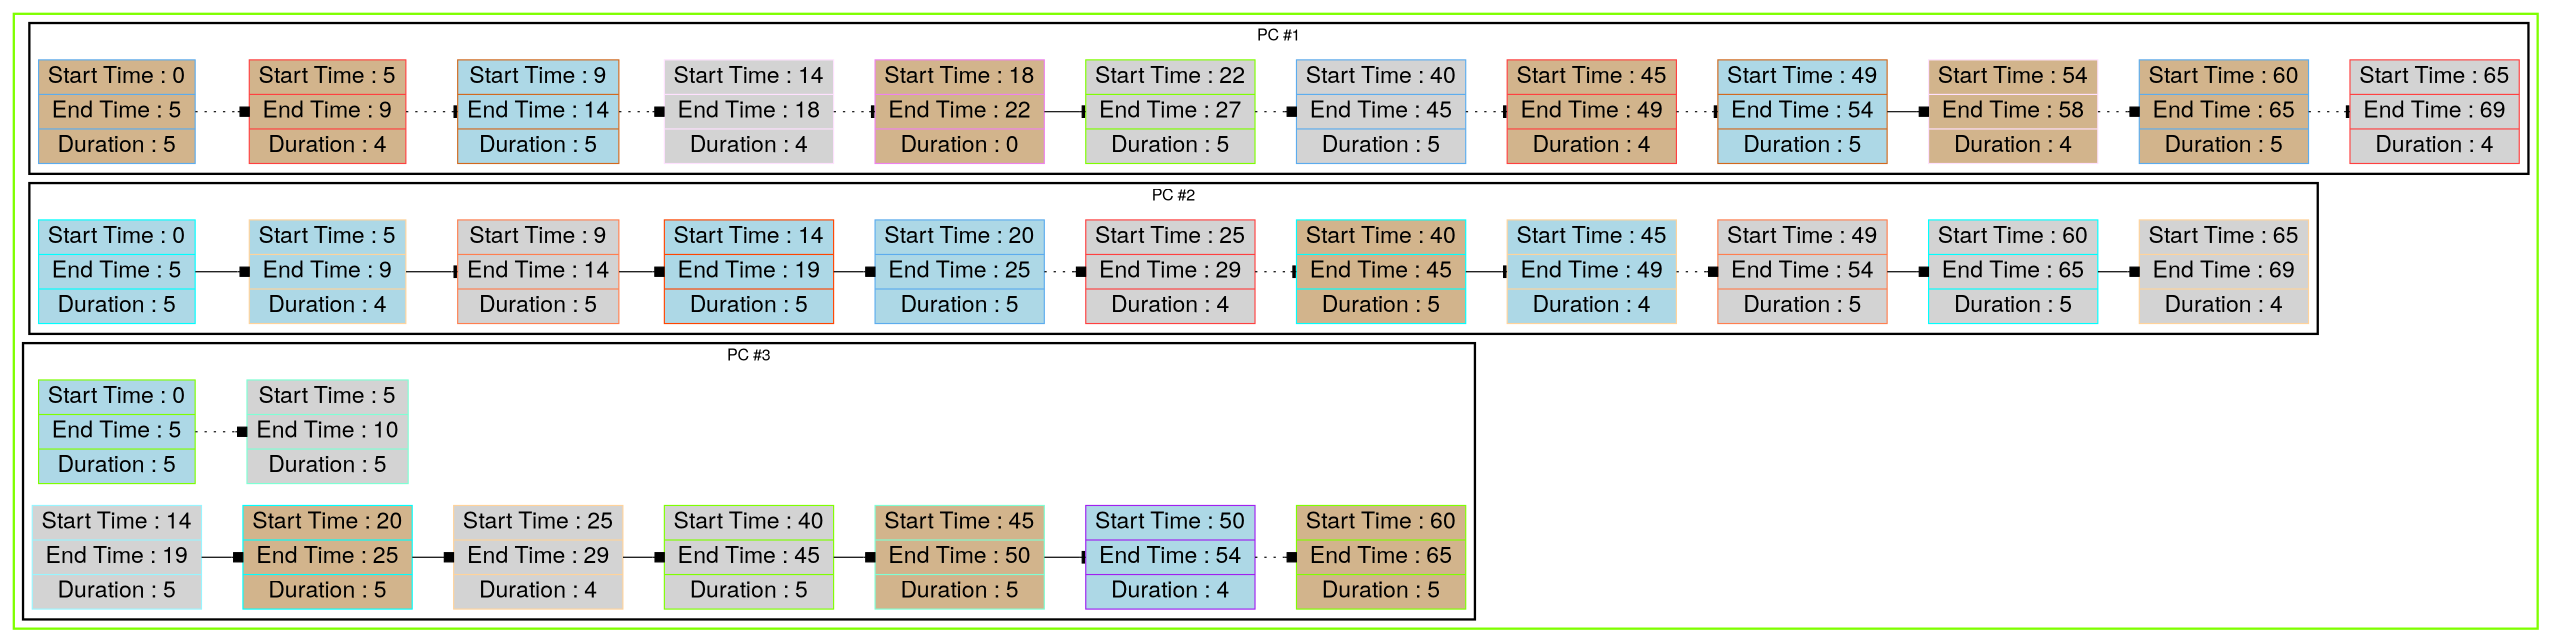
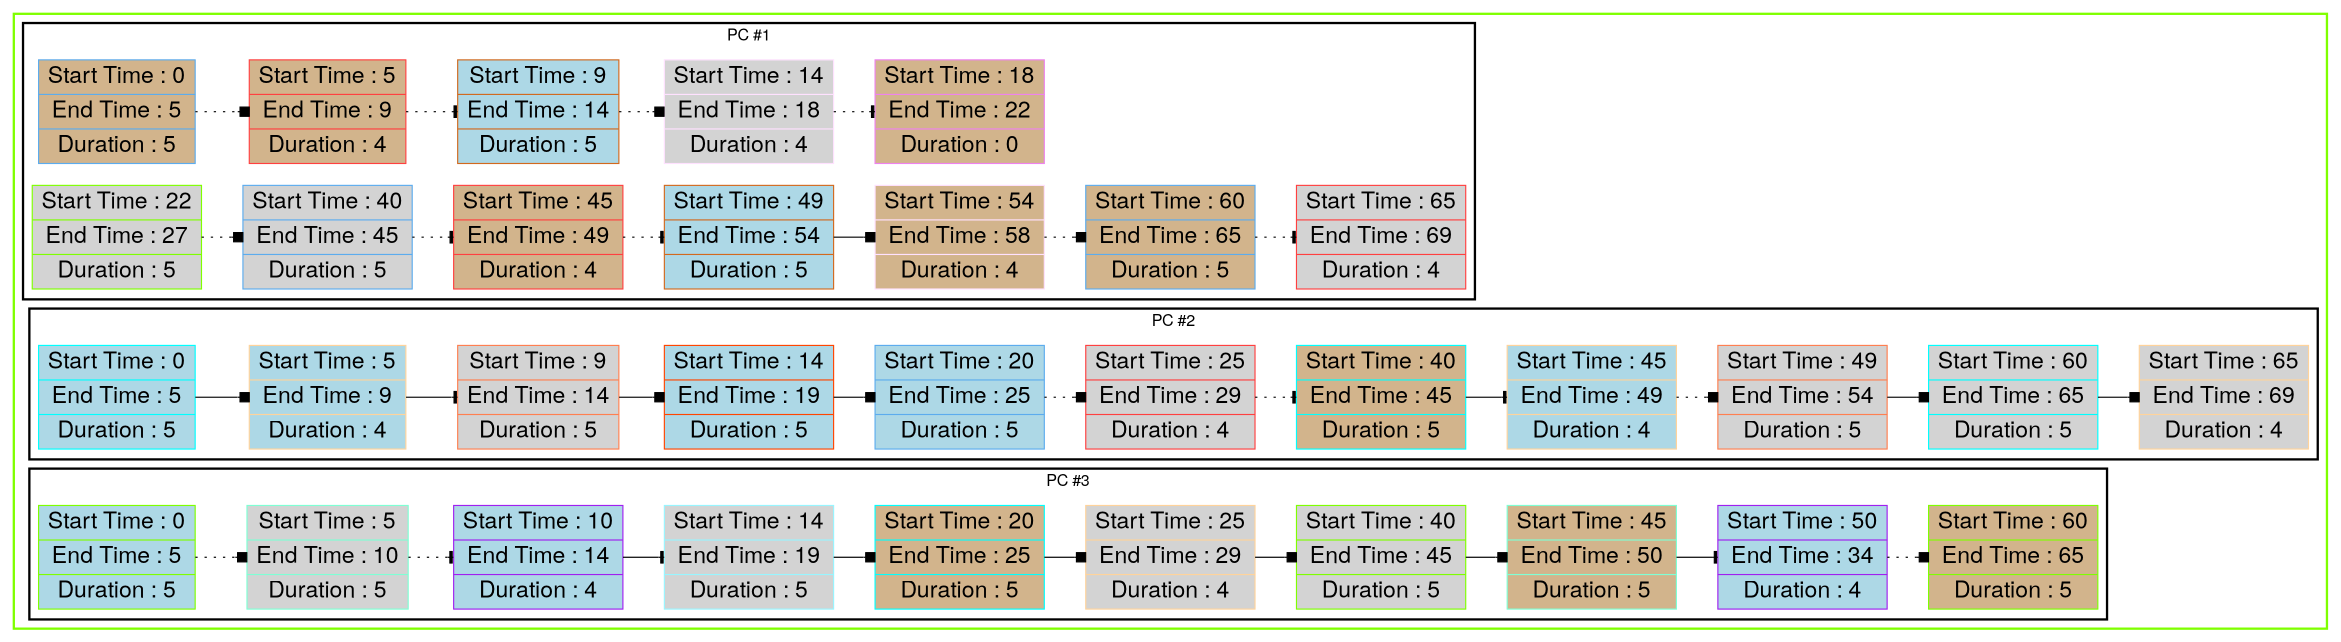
  digraph {
    fontname="Helvetica,Arial,sans-serif"
    rankdir=LR
    node [color=steelblue2 fillcolor=lightgrey fontname="Helvetica,Arial,sans-serif" fontsize=20 shape=record style=filled]
    edge [arrowhead=box fontname="Helvetica,Arial,sans-serif" style=dotted]
    n1 [fillcolor=tan label="Start Time : 0 | End Time : 5 | Duration : 5"]
    n2 [color=brown1 fillcolor=tan label="Start Time : 5 | End Time : 9 | Duration : 4"]
    n3 [color=chocolate fillcolor=lightblue label="Start Time : 9 | End Time : 14 | Duration : 5"]
    n4 [color=thistle1 label="Start Time : 14 | End Time : 18 | Duration : 4"]
    n5 [color=violet fillcolor=tan label="Start Time : 18 | End Time : 22 | Duration : 0"]
    n6 [color=chartreuse label="Start Time : 22 | End Time : 27 | Duration : 5"]
    n7 [label="Start Time : 40 | End Time : 45 | Duration : 5"]
    n8 [color=brown1 fillcolor=tan label="Start Time : 45 | End Time : 49 | Duration : 4"]
    n9 [color=chocolate fillcolor=lightblue label="Start Time : 49 | End Time : 54 | Duration : 5"]
    n10 [color=thistle1 fillcolor=tan label="Start Time : 54 | End Time : 58 | Duration : 4"]
    n11 [fillcolor=tan label="Start Time : 60 | End Time : 65 | Duration : 5"]
    n12 [color=brown1 label="Start Time : 65 | End Time : 69 | Duration : 4"]
    n13 [color=aqua fillcolor=lightblue label="Start Time : 0 | End Time : 5 | Duration : 5"]
    n14 [color=burlywood1 fillcolor=lightblue label="Start Time : 5 | End Time : 9 | Duration : 4"]
    n15 [color=coral label="Start Time : 9 | End Time : 14 | Duration : 5"]
    n16 [color=orangered1 fillcolor=lightblue label="Start Time : 14 | End Time : 19 | Duration : 5"]
    n17 [fillcolor=lightblue label="Start Time : 20 | End Time : 25 | Duration : 5"]
    n18 [color=brown1 label="Start Time : 25 | End Time : 29 | Duration : 4"]
    n19 [color=aqua fillcolor=tan label="Start Time : 40 | End Time : 45 | Duration : 5"]
    n20 [color=burlywood1 fillcolor=lightblue label="Start Time : 45 | End Time : 49 | Duration : 4"]
    n21 [color=coral label="Start Time : 49 | End Time : 54 | Duration : 5"]
    n22 [color=aqua label="Start Time : 60 | End Time : 65 | Duration : 5"]
    n23 [color=burlywood1 label="Start Time : 65 | End Time : 69 | Duration : 4"]
    n24 [color=chartreuse fillcolor=lightblue label="Start Time : 0 | End Time : 5 | Duration : 5"]
    n25 [color=aquamarine label="Start Time : 5 | End Time : 10 | Duration : 5"]
+   n26 [color=x11purple fillcolor=lightblue label="Start Time : 10 | End Time : 14 | Duration : 4"]
    n27 [color=cadetblue1 label="Start Time : 14 | End Time : 19 | Duration : 5"]
    n28 [color=aqua fillcolor=tan label="Start Time : 20 | End Time : 25 | Duration : 5"]
    n29 [color=burlywood1 label="Start Time : 25 | End Time : 29 | Duration : 4"]
    n30 [color=chartreuse label="Start Time : 40 | End Time : 45 | Duration : 5"]
    n31 [color=aquamarine fillcolor=tan label="Start Time : 45 | End Time : 50 | Duration : 5"]
-   n32 [color=x11purple fillcolor=lightblue label="Start Time : 50 | End Time : 54 | Duration : 4"]
+   n32 [color=x11purple fillcolor=lightblue label="Start Time : 50 | End Time : 34 | Duration : 4"]
    n33 [color=chartreuse fillcolor=tan label="Start Time : 60 | End Time : 65 | Duration : 5"]
    subgraph cluster_1 {
      color=chartreuse
      style=bold
      subgraph cluster_2 {
        color=black
        label="PC #1"
        style=bold
        n1
        n2
        n3
        n4
        n5
        n6
        n7
        n8
        n9
        n10
        n11
        n12
      }
      subgraph cluster_3 {
        color=black
        label="PC #2"
        style=bold
        n13
        n14
        n15
        n16
        n17
        n18
        n19
        n20
        n21
        n22
        n23
      }
      subgraph cluster_4 {
        color=black
        label="PC #3"
        style=bold
        n24
        n25
+       n26
        n27
        n28
        n29
        n30
        n31
        n32
        n33
      }
    }
    n1 -> n2
    n2 -> n3 [arrowhead=tee]
    n3 -> n4
    n4 -> n5 [arrowhead=tee]
-   n5 -> n6 [arrowhead=tee style=solid]
    n6 -> n7
    n7 -> n8 [arrowhead=tee]
    n8 -> n9 [arrowhead=tee]
    n9 -> n10 [style=solid]
    n10 -> n11
    n11 -> n12 [arrowhead=tee]
    n13 -> n14 [style=solid]
    n14 -> n15 [arrowhead=tee style=solid]
    n15 -> n16 [style=solid]
    n16 -> n17 [style=solid]
    n17 -> n18
    n18 -> n19 [arrowhead=tee]
    n19 -> n20 [arrowhead=tee style=solid]
    n20 -> n21
    n21 -> n22 [style=solid]
    n22 -> n23 [style=solid]
    n24 -> n25
+   n25 -> n26 [arrowhead=tee]
+   n26 -> n27 [arrowhead=tee style=solid]
    n27 -> n28 [style=solid]
    n28 -> n29 [style=solid]
    n29 -> n30 [style=solid]
    n30 -> n31 [style=solid]
    n31 -> n32 [arrowhead=tee style=solid]
    n32 -> n33
  }
